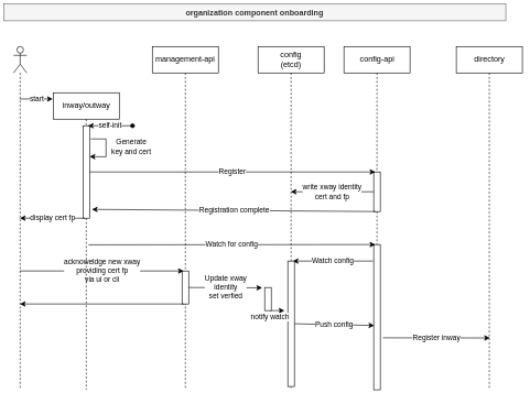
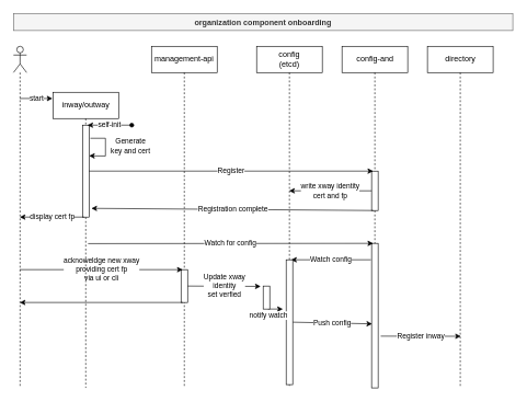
  <mxCell id="0" />
  <mxCell id="1" parent="0" />
  <mxCell id="2" value="management-api" style="shape=umlLifeline;perimeter=lifelinePerimeter;whiteSpace=wrap;html=1;container=1;collapsible=0;recursiveResize=0;outlineConnect=0;" parent="1" vertex="1"><mxGeometry x="230" y="70" width="100" height="520" as="geometry" /></mxCell>
  <mxCell id="3" value="" style="rounded=0;whiteSpace=wrap;html=1;" parent="2" vertex="1"><mxGeometry x="45" y="340" width="10" height="50" as="geometry" /></mxCell>
- <mxCell id="4" value="organization component onboarding" style="text;align=center;fontStyle=1;verticalAlign=middle;spacingLeft=3;spacingRight=3;strokeColor=#666666;rotatable=0;points=[[0,0.5],[1,0.5]];portConstraint=eastwest;fillColor=#f5f5f5;fontColor=#333333;" parent="1" vertex="1"><mxGeometry x="5" y="5" width="760" height="26" as="geometry" /></mxCell>
+ <mxCell id="4" value="organization component onboarding" style="text;align=center;fontStyle=1;verticalAlign=middle;spacingLeft=3;spacingRight=3;strokeColor=#666666;rotatable=0;points=[[0,0.5],[1,0.5]];portConstraint=eastwest;fillColor=#f5f5f5;fontColor=#333333;" parent="1" vertex="1"><mxGeometry x="20" y="20" width="760" height="26" as="geometry" /></mxCell>
  <mxCell id="5" value="start" style="edgeStyle=none;rounded=0;orthogonalLoop=1;jettySize=auto;html=1;entryX=-0.007;entryY=0.021;entryDx=0;entryDy=0;entryPerimeter=0;" parent="1" source="7" target="8" edge="1"><mxGeometry relative="1" as="geometry" /></mxCell>
  <mxCell id="6" value="acknoweldge new xway&lt;br&gt;providing cert fp&lt;br&gt;via ui or cli&lt;br&gt;" style="edgeStyle=none;rounded=0;orthogonalLoop=1;jettySize=auto;html=1;entryX=0.25;entryY=0;entryDx=0;entryDy=0;" parent="1" target="3" edge="1"><mxGeometry relative="1" as="geometry"><mxPoint x="29.5" y="410" as="sourcePoint" /><Array as="points"><mxPoint x="170" y="410" /></Array></mxGeometry></mxCell>
  <mxCell id="7" value="" style="shape=umlLifeline;participant=umlActor;perimeter=lifelinePerimeter;whiteSpace=wrap;html=1;container=1;collapsible=0;recursiveResize=0;verticalAlign=top;spacingTop=36;labelBackgroundColor=#ffffff;outlineConnect=0;" parent="1" vertex="1"><mxGeometry x="20" y="70" width="20" height="520" as="geometry" /></mxCell>
  <mxCell id="8" value="inway/outway" style="html=1;points=[];perimeter=orthogonalPerimeter;shape=umlLifeline;participant=label;fontFamily=Helvetica;fontSize=12;fontColor=#000000;align=center;strokeColor=#000000;fillColor=#ffffff;recursiveResize=0;container=1;collapsible=0;" parent="1" vertex="1"><mxGeometry x="80" y="140" width="100" height="450" as="geometry" /></mxCell>
  <mxCell id="9" value="" style="rounded=0;whiteSpace=wrap;html=1;" parent="8" vertex="1"><mxGeometry x="45" y="50" width="10" height="140" as="geometry" /></mxCell>
  <mxCell id="10" value="Generate&lt;br&gt;key and cert&lt;br&gt;" style="edgeStyle=none;rounded=0;orthogonalLoop=1;jettySize=auto;html=1;entryX=1.008;entryY=0.334;entryDx=0;entryDy=0;entryPerimeter=0;" parent="8" target="9" edge="1"><mxGeometry x="0.375" y="-43" relative="1" as="geometry"><mxPoint x="57" y="90" as="targetPoint" /><mxPoint x="57" y="70" as="sourcePoint" /><Array as="points"><mxPoint x="80" y="70" /><mxPoint x="80" y="97" /></Array><mxPoint x="40" y="28" as="offset" /></mxGeometry></mxCell>
- <mxCell id="11" value="directory" style="html=1;points=[];perimeter=orthogonalPerimeter;shape=umlLifeline;participant=label;fontFamily=Helvetica;fontSize=12;fontColor=#000000;align=center;strokeColor=#000000;fillColor=#ffffff;recursiveResize=0;container=1;collapsible=0;" parent="1" vertex="1"><mxGeometry x="690" y="70" width="100" height="520" as="geometry" /></mxCell>
- <mxCell id="12" value="config-api" style="html=1;points=[];perimeter=orthogonalPerimeter;shape=umlLifeline;participant=label;fontFamily=Helvetica;fontSize=12;fontColor=#000000;align=center;strokeColor=#000000;fillColor=#ffffff;recursiveResize=0;container=1;collapsible=0;" parent="1" vertex="1"><mxGeometry x="520" y="70" width="100" height="520" as="geometry" /></mxCell>
+ <mxCell id="11" value="directory" style="html=1;points=[];perimeter=orthogonalPerimeter;shape=umlLifeline;participant=label;fontFamily=Helvetica;fontSize=12;fontColor=#000000;align=center;strokeColor=#000000;fillColor=#ffffff;recursiveResize=0;container=1;collapsible=0;" parent="1" vertex="1"><mxGeometry x="650" y="70" width="100" height="520" as="geometry" /></mxCell>
+ <mxCell id="12" value="config-and" style="html=1;points=[];perimeter=orthogonalPerimeter;shape=umlLifeline;participant=label;fontFamily=Helvetica;fontSize=12;fontColor=#000000;align=center;strokeColor=#000000;fillColor=#ffffff;recursiveResize=0;container=1;collapsible=0;" parent="1" vertex="1"><mxGeometry x="520" y="70" width="100" height="520" as="geometry" /></mxCell>
  <mxCell id="13" value="" style="rounded=0;whiteSpace=wrap;html=1;" parent="12" vertex="1"><mxGeometry x="45" y="300" width="10" height="220" as="geometry" /></mxCell>
  <mxCell id="14" value="" style="rounded=0;whiteSpace=wrap;html=1;" parent="12" vertex="1"><mxGeometry x="45" y="190" width="10" height="60" as="geometry" /></mxCell>
  <mxCell id="15" value="display cert fp" style="endArrow=classic;html=1;exitX=0.25;exitY=1;exitDx=0;exitDy=0;" parent="1" source="9" target="7" edge="1"><mxGeometry width="50" height="50" relative="1" as="geometry"><mxPoint x="20" y="1050" as="sourcePoint" /><mxPoint x="70" y="1000" as="targetPoint" /></mxGeometry></mxCell>
  <mxCell id="16" value="config&lt;br&gt;(etcd)&lt;br&gt;" style="shape=umlLifeline;perimeter=lifelinePerimeter;whiteSpace=wrap;html=1;container=1;collapsible=0;recursiveResize=0;outlineConnect=0;" parent="1" vertex="1"><mxGeometry x="390" y="70" width="100" height="520" as="geometry" /></mxCell>
  <mxCell id="17" value="Register" style="edgeStyle=none;rounded=0;orthogonalLoop=1;jettySize=auto;html=1;entryX=0.25;entryY=0;entryDx=0;entryDy=0;" parent="1" source="9" target="14" edge="1"><mxGeometry relative="1" as="geometry"><mxPoint x="260" y="260" as="targetPoint" /><mxPoint x="135" y="255" as="sourcePoint" /></mxGeometry></mxCell>
  <mxCell id="18" value="write xway identity&lt;br&gt;cert and fp&lt;br&gt;" style="edgeStyle=none;rounded=0;orthogonalLoop=1;jettySize=auto;html=1;" parent="1" source="14" target="16" edge="1"><mxGeometry relative="1" as="geometry" /></mxCell>
  <mxCell id="19" value="Registration complete" style="edgeStyle=none;rounded=0;orthogonalLoop=1;jettySize=auto;html=1;exitX=0.25;exitY=1;exitDx=0;exitDy=0;entryX=1.354;entryY=0.905;entryDx=0;entryDy=0;entryPerimeter=0;" parent="1" source="14" target="9" edge="1"><mxGeometry relative="1" as="geometry" /></mxCell>
  <mxCell id="20" value="Update xway&lt;br&gt;identity&lt;br&gt;set verfied&lt;br&gt;" style="edgeStyle=none;rounded=0;orthogonalLoop=1;jettySize=auto;html=1;exitX=1;exitY=0.5;exitDx=0;exitDy=0;entryX=-0.376;entryY=0.015;entryDx=0;entryDy=0;entryPerimeter=0;" parent="1" source="3" target="27" edge="1"><mxGeometry relative="1" as="geometry"><mxPoint x="409.5" y="435" as="targetPoint" /></mxGeometry></mxCell>
  <mxCell id="21" style="edgeStyle=none;rounded=0;orthogonalLoop=1;jettySize=auto;html=1;exitX=0.25;exitY=1;exitDx=0;exitDy=0;" parent="1" source="3" edge="1"><mxGeometry relative="1" as="geometry"><mxPoint x="29.5" y="460" as="targetPoint" /></mxGeometry></mxCell>
  <mxCell id="22" value="Watch for config" style="edgeStyle=none;rounded=0;orthogonalLoop=1;jettySize=auto;html=1;exitX=0.535;exitY=0.512;exitDx=0;exitDy=0;exitPerimeter=0;entryX=0.25;entryY=0;entryDx=0;entryDy=0;" parent="1" source="8" target="13" edge="1"><mxGeometry relative="1" as="geometry"><mxPoint x="350" y="390" as="targetPoint" /></mxGeometry></mxCell>
  <mxCell id="23" value="Watch config" style="edgeStyle=none;rounded=0;orthogonalLoop=1;jettySize=auto;html=1;entryX=0.75;entryY=0;entryDx=0;entryDy=0;" parent="1" target="25" edge="1"><mxGeometry relative="1" as="geometry"><mxPoint x="564" y="395" as="sourcePoint" /><mxPoint x="430" y="415" as="targetPoint" /></mxGeometry></mxCell>
  <mxCell id="24" value="Push config" style="edgeStyle=none;rounded=0;orthogonalLoop=1;jettySize=auto;html=1;exitX=1;exitY=0.5;exitDx=0;exitDy=0;entryX=0.085;entryY=0.557;entryDx=0;entryDy=0;entryPerimeter=0;" parent="1" source="25" target="13" edge="1"><mxGeometry relative="1" as="geometry"><mxPoint x="560" y="493" as="targetPoint" /></mxGeometry></mxCell>
  <mxCell id="25" value="" style="rounded=0;whiteSpace=wrap;html=1;" parent="1" vertex="1"><mxGeometry x="435" y="395" width="10" height="190" as="geometry" /></mxCell>
  <mxCell id="26" value="notify watch" style="edgeStyle=none;rounded=0;orthogonalLoop=1;jettySize=auto;html=1;exitX=0.75;exitY=1;exitDx=0;exitDy=0;" parent="1" source="27" edge="1"><mxGeometry x="-1" y="-10" relative="1" as="geometry"><mxPoint x="427.52" y="469.994" as="sourcePoint" /><mxPoint x="430" y="470" as="targetPoint" /><mxPoint as="offset" /></mxGeometry></mxCell>
  <mxCell id="27" value="" style="rounded=0;whiteSpace=wrap;html=1;" parent="1" vertex="1"><mxGeometry x="400" y="435" width="10" height="35" as="geometry" /></mxCell>
  <mxCell id="28" value="Register inway" style="edgeStyle=none;rounded=0;orthogonalLoop=1;jettySize=auto;html=1;exitX=1.393;exitY=0.642;exitDx=0;exitDy=0;entryX=0.509;entryY=0.849;entryDx=0;entryDy=0;entryPerimeter=0;exitPerimeter=0;" parent="1" source="13" target="11" edge="1"><mxGeometry relative="1" as="geometry" /></mxCell>
  <mxCell id="29" value="self-init" style="endArrow=classic;html=1;entryX=0.75;entryY=0;entryDx=0;entryDy=0;startArrow=oval;startFill=1;" parent="1" target="9" edge="1"><mxGeometry width="50" height="50" relative="1" as="geometry"><mxPoint x="200" y="190" as="sourcePoint" /><mxPoint x="255" y="165" as="targetPoint" /></mxGeometry></mxCell>
